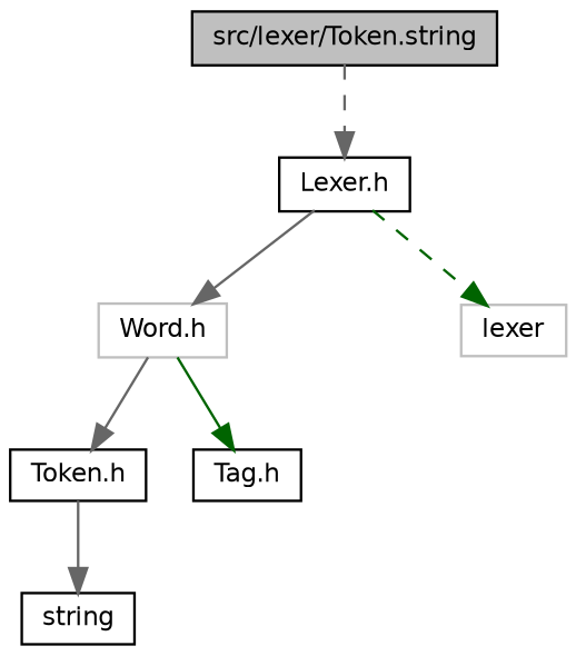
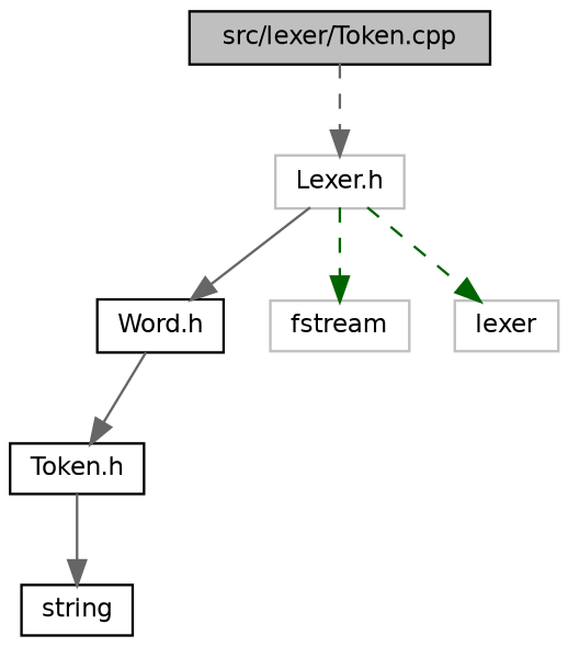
  digraph {
    node [color=black fillcolor=white fontname=Helvetica fontsize=10 shape=record style=filled]
    edge [color=gray40 fontname=Helvetica fontsize=10 labelfontname=Helvetica labelfontsize=10 style=solid]
-   n1 [fillcolor=grey75 fontcolor=black height=0.2 label="src/lexer/Token.string" width=0.4]
-   n2 [height=0.2 label="Lexer.h" width=0.4]
-   n3 [color=grey75 height=0.2 label="Word.h" width=0.4]
+   n1 [fillcolor=grey75 fontcolor=black height=0.2 label="src/lexer/Token.cpp" width=0.4]
+   n2 [color=grey75 height=0.2 label="Lexer.h" width=0.4]
+   n3 [height=0.2 label="Word.h" width=0.4]
+   n4 [color=grey75 height=0.2 label=fstream width=0.4]
    n5 [color=grey75 height=0.2 label=lexer width=0.4]
    n6 [height=0.2 label="Token.h" width=0.4]
-   n7 [height=0.2 label="Tag.h" width=0.4]
    n8 [height=0.2 label=string width=0.4]
    n1 -> n2 [style=dashed]
    n2 -> n3
+   n2 -> n4 [color=darkgreen style=dashed]
    n2 -> n5 [color=darkgreen style=dashed]
    n3 -> n6
-   n3 -> n7 [color=darkgreen]
    n6 -> n8
  }
